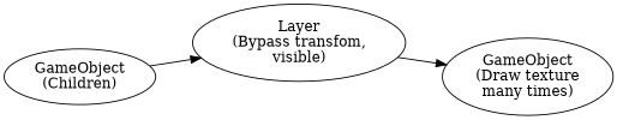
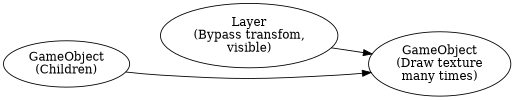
  digraph {
    rankdir=LR
    n1 [label="GameObject\n(Children)"]
    n2 [label="Layer\n(Bypass transfom,\nvisible)"]
    n3 [label="GameObject\n(Draw texture\nmany times)"]
-   n1 -> n2
+   n1 -> n3
    n2 -> n3
  }
